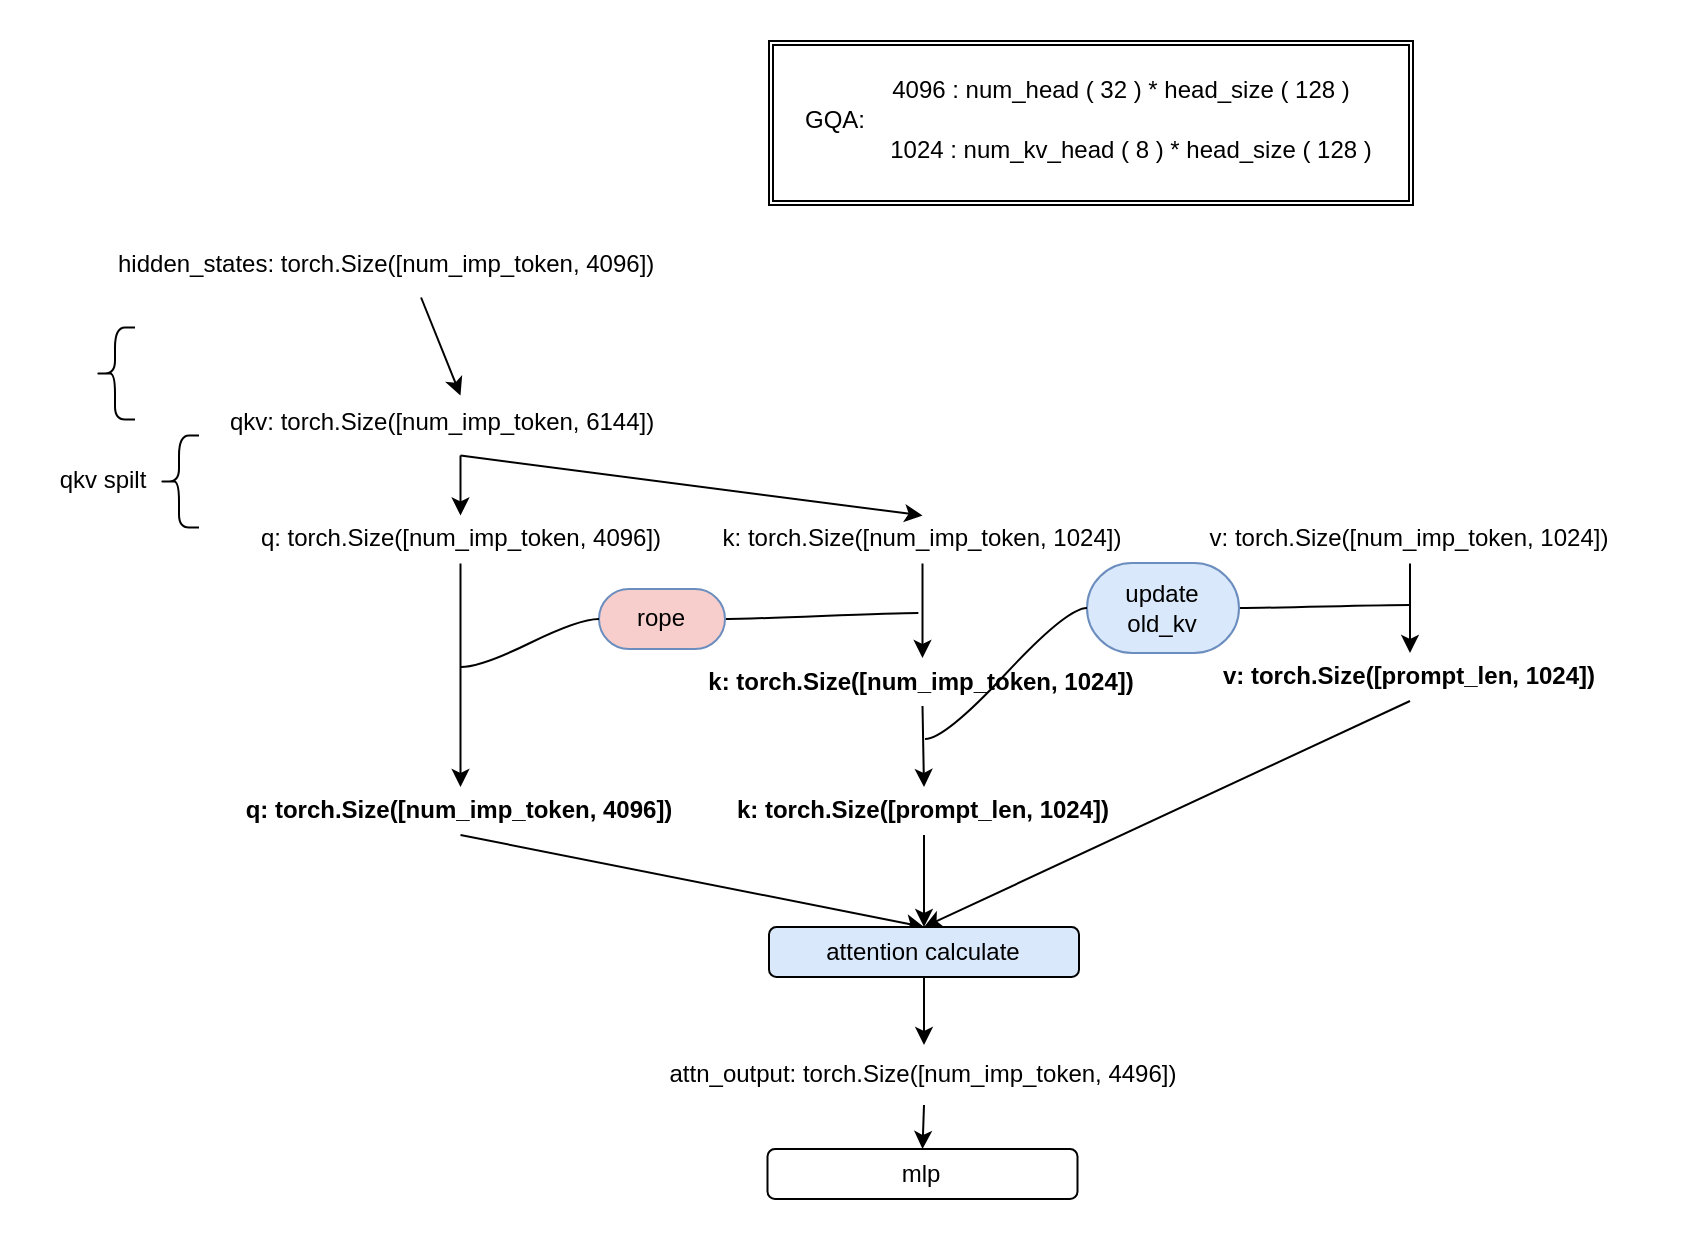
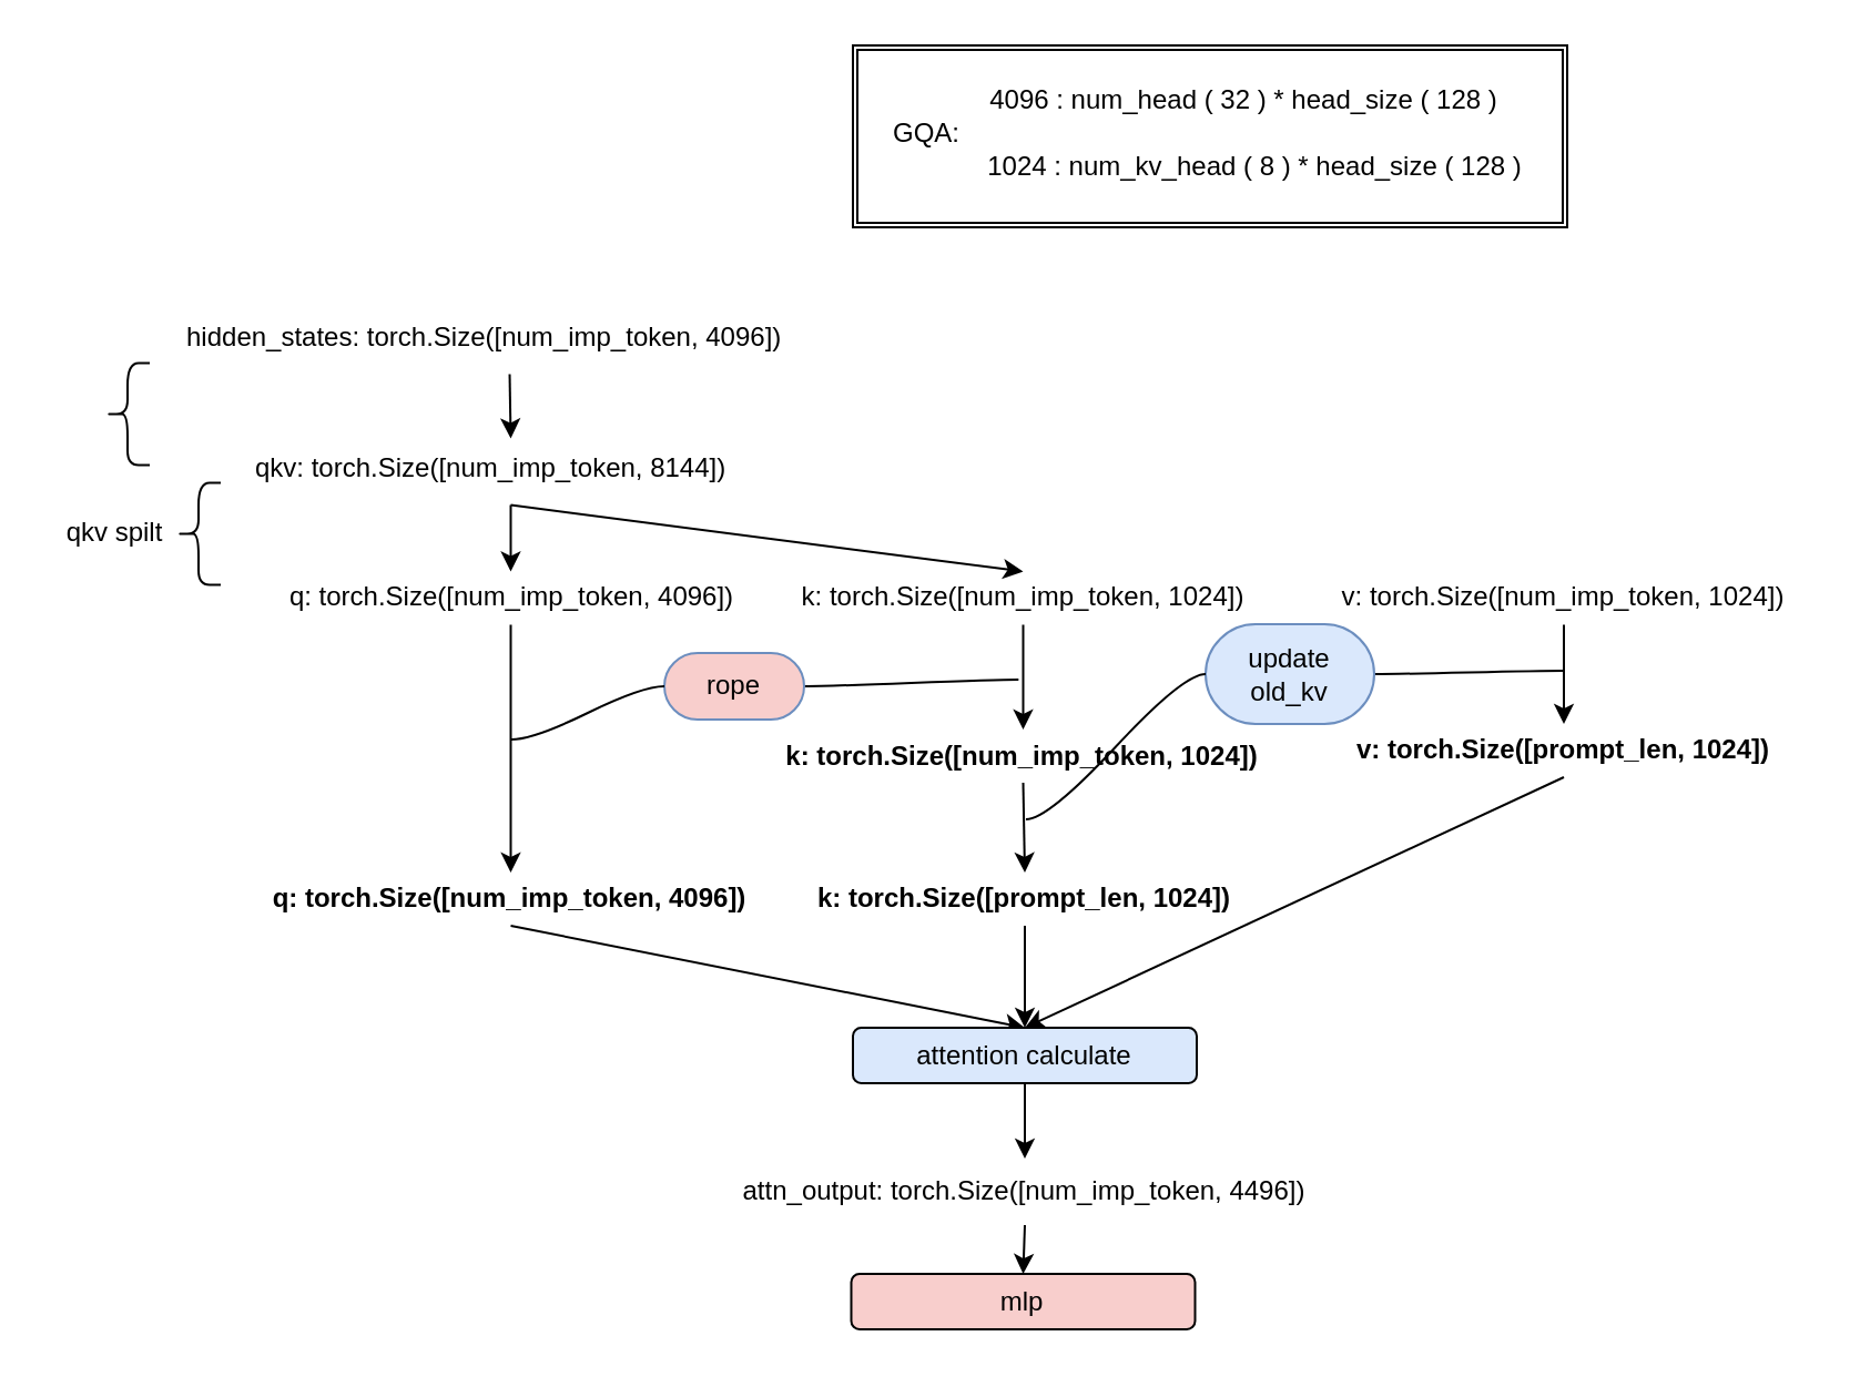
  <mxCell id="0" />
  <mxCell id="1" parent="0" />
  <mxCell id="2" style="edgeStyle=none;html=1;exitX=0.5;exitY=1;exitDx=0;exitDy=0;entryX=0.5;entryY=0;entryDx=0;entryDy=0;" edge="1" parent="1" source="4" target="8"><mxGeometry relative="1" as="geometry"><mxPoint x="207" y="248.25" as="targetPoint" /></mxGeometry></mxCell>
  <mxCell id="3" style="edgeStyle=none;html=1;exitX=0.5;exitY=1;exitDx=0;exitDy=0;entryX=0.5;entryY=0;entryDx=0;entryDy=0;" edge="1" parent="1" source="4" target="10"><mxGeometry relative="1" as="geometry" /></mxCell>
- <mxCell id="4" value="qkv: torch.Size([num_imp_token, 6144])" style="text;whiteSpace=wrap;" vertex="1" parent="1"><mxGeometry x="112.5" y="197.25" width="234.5" height="30" as="geometry" /></mxCell>
+ <mxCell id="4" value="qkv: torch.Size([num_imp_token, 8144])" style="text;whiteSpace=wrap;" vertex="1" parent="1"><mxGeometry x="112.5" y="197.25" width="234.5" height="30" as="geometry" /></mxCell>
  <mxCell id="5" style="edgeStyle=none;html=1;entryX=0.5;entryY=0;entryDx=0;entryDy=0;" edge="1" parent="1" source="6" target="4"><mxGeometry relative="1" as="geometry" /></mxCell>
- <mxCell id="6" value="hidden_states: torch.Size([num_imp_token, 4096])" style="text;whiteSpace=wrap;" vertex="1" parent="1"><mxGeometry x="57" y="118.25" width="294" height="30" as="geometry" /></mxCell>
+ <mxCell id="6" value="hidden_states: torch.Size([num_imp_token, 4096])" style="text;whiteSpace=wrap;" vertex="1" parent="1"><mxGeometry x="82" y="138.25" width="294" height="30" as="geometry" /></mxCell>
  <mxCell id="7" style="edgeStyle=none;html=1;entryX=0.5;entryY=0;entryDx=0;entryDy=0;" edge="1" parent="1" source="8" target="15"><mxGeometry relative="1" as="geometry"><mxPoint x="207.5" y="298.25" as="targetPoint" /></mxGeometry></mxCell>
  <mxCell id="8" value="q: torch.Size([num_imp_token, 4096])" style="text;whiteSpace=wrap;align=center;verticalAlign=middle;" vertex="1" parent="1"><mxGeometry x="114.5" y="257.25" width="230.5" height="24" as="geometry" /></mxCell>
  <mxCell id="9" style="edgeStyle=none;html=1;entryX=0.5;entryY=0;entryDx=0;entryDy=0;" edge="1" parent="1" source="10" target="31"><mxGeometry relative="1" as="geometry"><mxPoint x="463" y="312" as="targetPoint" /></mxGeometry></mxCell>
  <mxCell id="10" value="k: torch.Size([num_imp_token, 1024])" style="text;whiteSpace=wrap;align=center;verticalAlign=middle;" vertex="1" parent="1"><mxGeometry x="345" y="257.25" width="231.5" height="24" as="geometry" /></mxCell>
  <mxCell id="11" style="edgeStyle=none;html=1;exitX=0.5;exitY=1;exitDx=0;exitDy=0;entryX=0.5;entryY=0;entryDx=0;entryDy=0;" edge="1" parent="1" source="32" target="19"><mxGeometry relative="1" as="geometry" /></mxCell>
  <mxCell id="12" style="edgeStyle=none;html=1;exitX=0.5;exitY=1;exitDx=0;exitDy=0;entryX=0.5;entryY=0;entryDx=0;entryDy=0;" edge="1" parent="1" source="13" target="32"><mxGeometry relative="1" as="geometry" /></mxCell>
  <mxCell id="13" value="v: torch.Size([num_imp_token, 1024])" style="text;whiteSpace=wrap;align=center;verticalAlign=middle;" vertex="1" parent="1"><mxGeometry x="588" y="257.25" width="233" height="24" as="geometry" /></mxCell>
  <mxCell id="14" style="edgeStyle=none;html=1;exitX=0.5;exitY=1;exitDx=0;exitDy=0;entryX=0.5;entryY=0;entryDx=0;entryDy=0;" edge="1" parent="1" source="15" target="19"><mxGeometry relative="1" as="geometry" /></mxCell>
  <mxCell id="15" value="q: torch.Size([num_imp_token, 4096])" style="text;whiteSpace=wrap;align=center;verticalAlign=middle;fontStyle=1" vertex="1" parent="1"><mxGeometry x="117.03" y="393" width="225.44" height="24" as="geometry" /></mxCell>
  <mxCell id="16" style="edgeStyle=none;html=1;exitX=0.5;exitY=1;exitDx=0;exitDy=0;entryX=0.5;entryY=0;entryDx=0;entryDy=0;" edge="1" parent="1" source="17" target="19"><mxGeometry relative="1" as="geometry"><mxPoint x="391.802" y="348.25" as="targetPoint" /></mxGeometry></mxCell>
  <mxCell id="17" value="k: torch.Size([prompt_len, 1024])" style="text;whiteSpace=wrap;align=center;verticalAlign=middle;fontStyle=1" vertex="1" parent="1"><mxGeometry x="349" y="393" width="225" height="24" as="geometry" /></mxCell>
  <mxCell id="18" style="edgeStyle=none;html=1;exitX=0.5;exitY=1;exitDx=0;exitDy=0;entryX=0.5;entryY=0;entryDx=0;entryDy=0;" edge="1" parent="1" source="19" target="21"><mxGeometry relative="1" as="geometry" /></mxCell>
  <mxCell id="19" value="attention calculate" style="rounded=1;whiteSpace=wrap;html=1;fillColor=#dae8fc;" vertex="1" parent="1"><mxGeometry x="384" y="463" width="155" height="25" as="geometry" /></mxCell>
  <mxCell id="20" style="edgeStyle=none;html=1;exitX=0.5;exitY=1;exitDx=0;exitDy=0;entryX=0.5;entryY=0;entryDx=0;entryDy=0;" edge="1" parent="1" source="21" target="29"><mxGeometry relative="1" as="geometry" /></mxCell>
  <mxCell id="21" value="attn_output: torch.Size([num_imp_token, 4496])" style="text;whiteSpace=wrap;align=center;verticalAlign=middle;" vertex="1" parent="1"><mxGeometry x="318.84" y="522" width="285.31" height="30" as="geometry" /></mxCell>
  <mxCell id="22" value="" style="shape=curlyBracket;whiteSpace=wrap;html=1;rounded=1;labelPosition=left;verticalLabelPosition=middle;align=right;verticalAlign=middle;" vertex="1" parent="1"><mxGeometry x="47" y="163.25" width="20" height="46" as="geometry" /></mxCell>
  <mxCell id="23" value="" style="shape=curlyBracket;whiteSpace=wrap;html=1;rounded=1;labelPosition=left;verticalLabelPosition=middle;align=right;verticalAlign=middle;" vertex="1" parent="1"><mxGeometry x="79" y="217.25" width="20" height="46" as="geometry" /></mxCell>
  <mxCell id="24" value="qkv spilt" style="text;html=1;align=center;verticalAlign=middle;resizable=0;points=[];autosize=1;strokeColor=none;fillColor=none;" vertex="1" parent="1"><mxGeometry x="20" y="227.25" width="61" height="26" as="geometry" /></mxCell>
  <mxCell id="25" value="" style="shape=ext;double=1;rounded=0;whiteSpace=wrap;html=1;" vertex="1" parent="1"><mxGeometry x="384" y="20" width="322" height="82" as="geometry" /></mxCell>
  <mxCell id="26" value="4096 : num_head ( 32 )&amp;nbsp;* head_size ( 128 )" style="text;html=1;align=center;verticalAlign=middle;resizable=0;points=[];autosize=1;strokeColor=none;fillColor=none;" vertex="1" parent="1"><mxGeometry x="435" y="30" width="250" height="30" as="geometry" /></mxCell>
  <mxCell id="27" value="1024 : num_kv_head ( 8 )&amp;nbsp;* head_size ( 128 )" style="text;html=1;align=center;verticalAlign=middle;resizable=0;points=[];autosize=1;strokeColor=none;fillColor=none;" vertex="1" parent="1"><mxGeometry x="435" y="60" width="260" height="30" as="geometry" /></mxCell>
  <mxCell id="28" value="GQA:" style="text;html=1;align=center;verticalAlign=middle;resizable=0;points=[];autosize=1;strokeColor=none;fillColor=none;" vertex="1" parent="1"><mxGeometry x="392" y="45" width="50" height="30" as="geometry" /></mxCell>
- <mxCell id="29" value="mlp" style="rounded=1;whiteSpace=wrap;html=1;" vertex="1" parent="1"><mxGeometry x="383.25" y="574" width="155" height="25" as="geometry" /></mxCell>
+ <mxCell id="29" value="mlp" style="rounded=1;whiteSpace=wrap;html=1;fillColor=#f8cecc;" vertex="1" parent="1"><mxGeometry x="383.25" y="574" width="155" height="25" as="geometry" /></mxCell>
  <mxCell id="30" style="edgeStyle=none;html=1;exitX=0.5;exitY=1;exitDx=0;exitDy=0;entryX=0.5;entryY=0;entryDx=0;entryDy=0;" edge="1" parent="1" source="31" target="17"><mxGeometry relative="1" as="geometry" /></mxCell>
  <mxCell id="31" value="k: torch.Size([num_imp_token, 1024])" style="text;whiteSpace=wrap;align=center;verticalAlign=middle;fontStyle=1" vertex="1" parent="1"><mxGeometry x="348.25" y="328.5" width="225" height="24" as="geometry" /></mxCell>
  <mxCell id="32" value="v: torch.Size([prompt_len, 1024])" style="text;whiteSpace=wrap;align=center;verticalAlign=middle;fontStyle=1" vertex="1" parent="1"><mxGeometry x="588" y="326" width="233" height="24" as="geometry" /></mxCell>
  <mxCell id="33" style="edgeStyle=entityRelationEdgeStyle;html=1;startArrow=none;endArrow=none;segment=10;curved=1;sourcePerimeterSpacing=0;targetPerimeterSpacing=0;" edge="1" parent="1" source="34"><mxGeometry relative="1" as="geometry"><mxPoint x="458.667" y="306" as="targetPoint" /></mxGeometry></mxCell>
  <mxCell id="34" value="rope" style="whiteSpace=wrap;html=1;rounded=1;arcSize=50;align=center;verticalAlign=middle;strokeWidth=1;autosize=1;spacing=4;treeFolding=1;treeMoving=1;newEdgeStyle={&quot;edgeStyle&quot;:&quot;entityRelationEdgeStyle&quot;,&quot;startArrow&quot;:&quot;none&quot;,&quot;endArrow&quot;:&quot;none&quot;,&quot;segment&quot;:10,&quot;curved&quot;:1,&quot;sourcePerimeterSpacing&quot;:0,&quot;targetPerimeterSpacing&quot;:0};fillColor=#f8cecc;strokeColor=#6c8ebf;" vertex="1" parent="1"><mxGeometry x="299" y="294" width="63" height="30" as="geometry" /></mxCell>
  <mxCell id="35" value="" style="edgeStyle=entityRelationEdgeStyle;startArrow=none;endArrow=none;segment=10;curved=1;sourcePerimeterSpacing=0;targetPerimeterSpacing=0;" edge="1" parent="1" target="34"><mxGeometry relative="1" as="geometry"><mxPoint x="230" y="333" as="sourcePoint" /></mxGeometry></mxCell>
  <mxCell id="36" style="edgeStyle=entityRelationEdgeStyle;html=1;startArrow=none;endArrow=none;segment=10;curved=1;sourcePerimeterSpacing=0;targetPerimeterSpacing=0;exitX=1;exitY=0.5;exitDx=0;exitDy=0;" edge="1" parent="1" source="37"><mxGeometry relative="1" as="geometry"><mxPoint x="704.5" y="302" as="targetPoint" /></mxGeometry></mxCell>
  <mxCell id="37" value="update&lt;div&gt;old_kv&lt;/div&gt;" style="whiteSpace=wrap;html=1;rounded=1;arcSize=50;align=center;verticalAlign=middle;strokeWidth=1;autosize=1;spacing=4;treeFolding=1;treeMoving=1;newEdgeStyle={&quot;edgeStyle&quot;:&quot;entityRelationEdgeStyle&quot;,&quot;startArrow&quot;:&quot;none&quot;,&quot;endArrow&quot;:&quot;none&quot;,&quot;segment&quot;:10,&quot;curved&quot;:1,&quot;sourcePerimeterSpacing&quot;:0,&quot;targetPerimeterSpacing&quot;:0};fillColor=#dae8fc;strokeColor=#6c8ebf;" vertex="1" parent="1"><mxGeometry x="543" y="281" width="76" height="45" as="geometry" /></mxCell>
  <mxCell id="38" value="" style="edgeStyle=entityRelationEdgeStyle;startArrow=none;endArrow=none;segment=10;curved=1;sourcePerimeterSpacing=0;targetPerimeterSpacing=0;" edge="1" parent="1" target="37"><mxGeometry relative="1" as="geometry"><mxPoint x="462" y="369" as="sourcePoint" /><Array as="points"><mxPoint x="527" y="287.25" /></Array></mxGeometry></mxCell>
